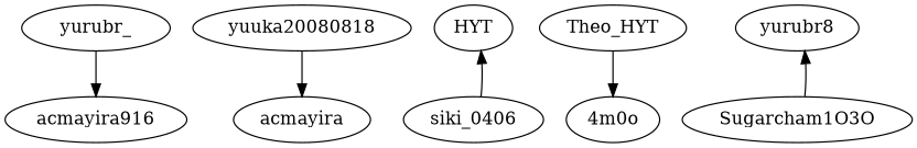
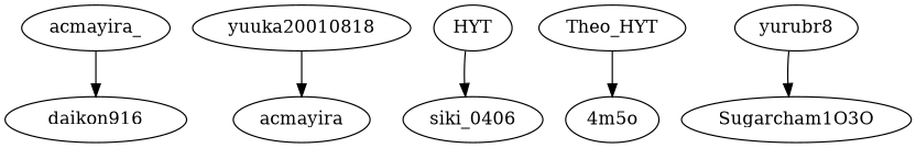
  strict digraph {
-   acmayira_ [label=yurubr_]
-   daikon916 [label=acmayira916]
+   acmayira_
+   daikon916
    n3 [label=acmayira]
-   yuuka20010818 [label=yuuka20080818]
+   yuuka20010818
    n5 [label=HYT]
    n6 [label=siki_0406]
    Theo_HYT
-   "4m0o"
+   "4m0o" [label="4m5o"]
    yurubr8
    Sugarcham1O3O
    acmayira_ -> daikon916
    yuuka20010818 -> n3
-   n6 -> n5
+   n5 -> n6
    Theo_HYT -> "4m0o"
-   Sugarcham1O3O -> yurubr8
+   yurubr8 -> Sugarcham1O3O
  }
